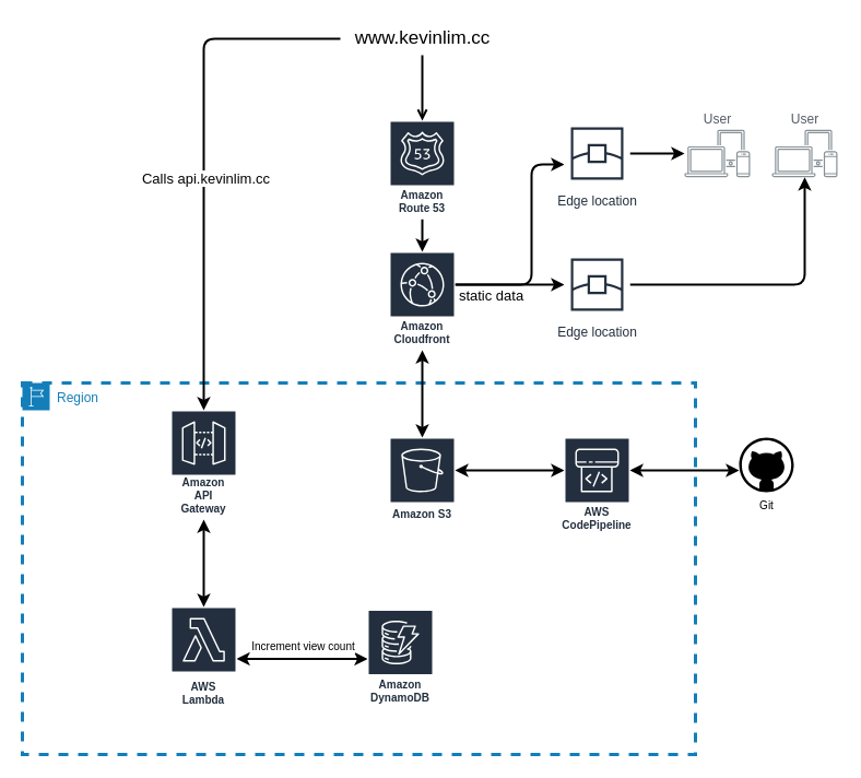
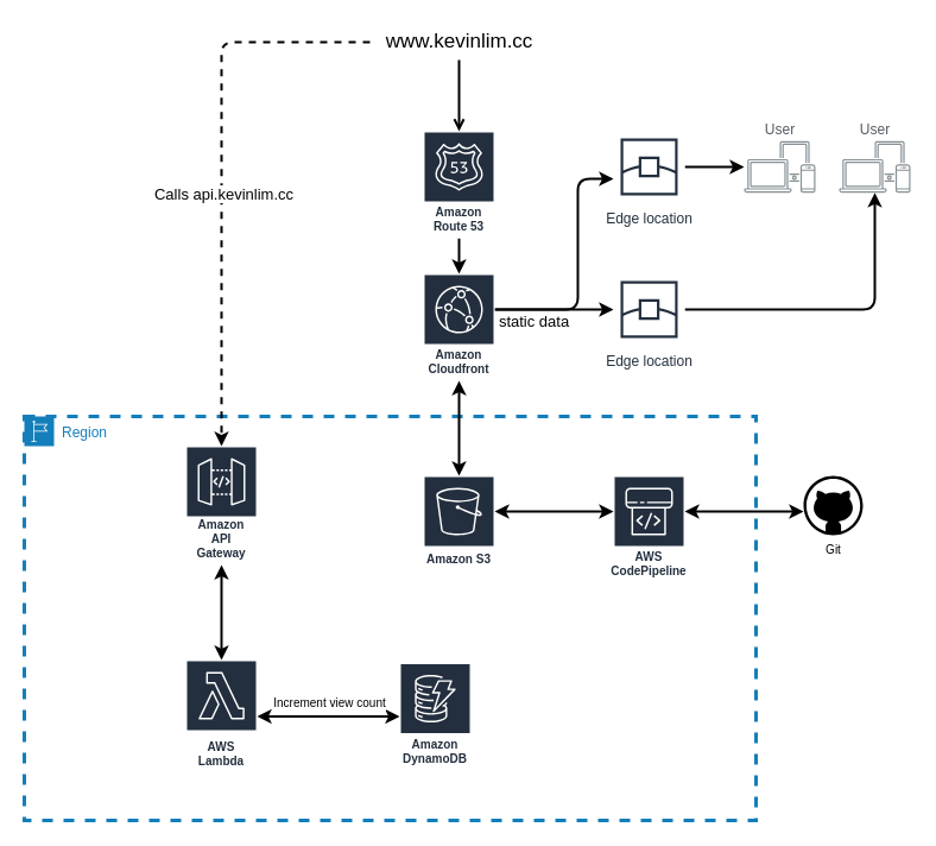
  <mxCell id="0" />
  <mxCell id="1" parent="0" />
  <mxCell id="2" value="Region" style="points=[[0,0],[0.25,0],[0.5,0],[0.75,0],[1,0],[1,0.25],[1,0.5],[1,0.75],[1,1],[0.75,1],[0.5,1],[0.25,1],[0,1],[0,0.75],[0,0.5],[0,0.25]];outlineConnect=0;gradientColor=none;html=1;whiteSpace=wrap;fontSize=12;fontStyle=0;container=1;pointerEvents=0;collapsible=0;recursiveResize=0;shape=mxgraph.aws4.group;grIcon=mxgraph.aws4.group_region;strokeColor=#147EBA;fillColor=none;verticalAlign=top;align=left;spacingLeft=30;fontColor=#147EBA;dashed=1;strokeWidth=3;" vertex="1" parent="1"><mxGeometry x="20" y="350" width="616" height="340" as="geometry" /></mxCell>
  <mxCell id="3" style="edgeStyle=orthogonalEdgeStyle;rounded=0;orthogonalLoop=1;jettySize=auto;html=1;fontSize=13;endArrow=classic;endFill=1;startArrow=classic;startFill=1;strokeWidth=2;" edge="1" parent="2" source="5" target="7"><mxGeometry relative="1" as="geometry" /></mxCell>
  <mxCell id="4" value="Increment view count" style="edgeLabel;html=1;align=center;verticalAlign=middle;resizable=0;points=[];fontSize=10;" vertex="1" connectable="0" parent="3"><mxGeometry x="-0.498" y="1" relative="1" as="geometry"><mxPoint x="30" y="-11" as="offset" /></mxGeometry></mxCell>
  <mxCell id="5" value="AWS Lambda" style="sketch=0;outlineConnect=0;fontColor=#232F3E;gradientColor=none;strokeColor=#ffffff;fillColor=#232F3E;dashed=0;verticalLabelPosition=middle;verticalAlign=bottom;align=center;html=1;whiteSpace=wrap;fontSize=10;fontStyle=1;spacing=3;shape=mxgraph.aws4.productIcon;prIcon=mxgraph.aws4.lambda;" vertex="1" parent="2"><mxGeometry x="136" y="205" width="60" height="95" as="geometry" /></mxCell>
  <mxCell id="6" value="Amazon API Gateway" style="sketch=0;outlineConnect=0;fontColor=#232F3E;gradientColor=none;strokeColor=#ffffff;fillColor=#232F3E;dashed=0;verticalLabelPosition=middle;verticalAlign=bottom;align=center;html=1;whiteSpace=wrap;fontSize=10;fontStyle=1;spacing=3;shape=mxgraph.aws4.productIcon;prIcon=mxgraph.aws4.api_gateway;" vertex="1" parent="2"><mxGeometry x="136" y="25" width="60" height="100" as="geometry" /></mxCell>
  <mxCell id="7" value="Amazon DynamoDB" style="sketch=0;outlineConnect=0;fontColor=#232F3E;gradientColor=none;strokeColor=#ffffff;fillColor=#232F3E;dashed=0;verticalLabelPosition=middle;verticalAlign=bottom;align=center;html=1;whiteSpace=wrap;fontSize=10;fontStyle=1;spacing=3;shape=mxgraph.aws4.productIcon;prIcon=mxgraph.aws4.dynamodb;" vertex="1" parent="2"><mxGeometry x="316" y="207.5" width="60" height="90" as="geometry" /></mxCell>
  <mxCell id="8" value="" style="endArrow=classic;startArrow=classic;html=1;rounded=0;fontSize=17;strokeWidth=2;" edge="1" parent="2" source="5" target="6"><mxGeometry width="50" height="50" relative="1" as="geometry"><mxPoint x="-304" y="150" as="sourcePoint" /><mxPoint x="-254" y="100" as="targetPoint" /></mxGeometry></mxCell>
  <mxCell id="9" value="" style="edgeStyle=orthogonalEdgeStyle;rounded=1;orthogonalLoop=1;jettySize=auto;html=1;fontSize=17;strokeWidth=2;" edge="1" parent="1" source="10" target="13"><mxGeometry relative="1" as="geometry" /></mxCell>
  <mxCell id="10" value="Amazon Route 53" style="sketch=0;outlineConnect=0;fontColor=#232F3E;gradientColor=none;strokeColor=#ffffff;fillColor=#232F3E;dashed=0;verticalLabelPosition=middle;verticalAlign=bottom;align=center;html=1;whiteSpace=wrap;fontSize=10;fontStyle=1;spacing=3;shape=mxgraph.aws4.productIcon;prIcon=mxgraph.aws4.route_53;" vertex="1" parent="1"><mxGeometry x="356" y="110" width="60" height="90" as="geometry" /></mxCell>
  <mxCell id="11" value="" style="edgeStyle=orthogonalEdgeStyle;rounded=1;orthogonalLoop=1;jettySize=auto;html=1;fontSize=17;strokeWidth=2;" edge="1" parent="1" source="13" target="17"><mxGeometry relative="1" as="geometry"><Array as="points"><mxPoint x="436" y="260" /><mxPoint x="436" y="260" /></Array></mxGeometry></mxCell>
  <mxCell id="12" style="edgeStyle=orthogonalEdgeStyle;rounded=1;orthogonalLoop=1;jettySize=auto;html=1;fontSize=17;strokeWidth=2;" edge="1" parent="1" source="13" target="15"><mxGeometry relative="1" as="geometry"><Array as="points"><mxPoint x="486" y="260" /><mxPoint x="486" y="150" /></Array></mxGeometry></mxCell>
  <mxCell id="13" value="Amazon Cloudfront" style="sketch=0;outlineConnect=0;fontColor=#232F3E;gradientColor=none;strokeColor=#ffffff;fillColor=#232F3E;dashed=0;verticalLabelPosition=middle;verticalAlign=bottom;align=center;html=1;whiteSpace=wrap;fontSize=10;fontStyle=1;spacing=3;shape=mxgraph.aws4.productIcon;prIcon=mxgraph.aws4.cloudfront;" vertex="1" parent="1"><mxGeometry x="356" y="230" width="60" height="90" as="geometry" /></mxCell>
  <mxCell id="14" style="edgeStyle=orthogonalEdgeStyle;rounded=1;orthogonalLoop=1;jettySize=auto;html=1;fontSize=17;strokeWidth=2;" edge="1" parent="1" source="15"><mxGeometry relative="1" as="geometry"><mxPoint x="626" y="140" as="targetPoint" /></mxGeometry></mxCell>
  <mxCell id="15" value="Edge location" style="sketch=0;outlineConnect=0;fontColor=#232F3E;gradientColor=none;strokeColor=#232F3E;fillColor=#ffffff;dashed=0;verticalLabelPosition=bottom;verticalAlign=top;align=center;html=1;fontSize=12;fontStyle=0;aspect=fixed;shape=mxgraph.aws4.resourceIcon;resIcon=mxgraph.aws4.edge_location;" vertex="1" parent="1"><mxGeometry x="516" y="110" width="60" height="60" as="geometry" /></mxCell>
  <mxCell id="16" style="edgeStyle=orthogonalEdgeStyle;rounded=1;orthogonalLoop=1;jettySize=auto;html=1;fontSize=17;strokeWidth=2;" edge="1" parent="1" source="17" target="19"><mxGeometry relative="1" as="geometry" /></mxCell>
  <mxCell id="17" value="Edge location" style="sketch=0;outlineConnect=0;fontColor=#232F3E;gradientColor=none;strokeColor=#232F3E;fillColor=#ffffff;dashed=0;verticalLabelPosition=bottom;verticalAlign=top;align=center;html=1;fontSize=12;fontStyle=0;aspect=fixed;shape=mxgraph.aws4.resourceIcon;resIcon=mxgraph.aws4.edge_location;" vertex="1" parent="1"><mxGeometry x="516" y="230" width="60" height="60" as="geometry" /></mxCell>
  <mxCell id="18" value="User" style="sketch=0;outlineConnect=0;gradientColor=none;fontColor=#545B64;strokeColor=none;fillColor=#879196;dashed=0;verticalLabelPosition=top;verticalAlign=bottom;align=center;html=1;fontSize=12;fontStyle=0;aspect=fixed;shape=mxgraph.aws4.illustration_devices;pointerEvents=1;labelBackgroundColor=none;labelPosition=center;" vertex="1" parent="1"><mxGeometry x="626" y="118.1" width="60" height="43.8" as="geometry" /></mxCell>
  <mxCell id="19" value="User" style="sketch=0;outlineConnect=0;gradientColor=none;fontColor=#545B64;strokeColor=none;fillColor=#879196;dashed=0;verticalLabelPosition=top;verticalAlign=bottom;align=center;html=1;fontSize=12;fontStyle=0;aspect=fixed;shape=mxgraph.aws4.illustration_devices;pointerEvents=1;labelBackgroundColor=none;labelPosition=center;" vertex="1" parent="1"><mxGeometry x="706" y="118.1" width="60" height="43.8" as="geometry" /></mxCell>
  <mxCell id="20" value="" style="edgeStyle=orthogonalEdgeStyle;rounded=1;orthogonalLoop=1;jettySize=auto;html=1;strokeColor=default;strokeWidth=2;fontSize=10;startArrow=none;startFill=0;endArrow=open;endFill=1;" edge="1" parent="1" source="21" target="10"><mxGeometry relative="1" as="geometry" /></mxCell>
  <mxCell id="21" value="www.kevinlim.cc" style="text;html=1;align=center;verticalAlign=middle;resizable=0;points=[];autosize=1;strokeColor=none;fillColor=none;fontSize=17;labelBorderColor=none;spacing=2;labelBackgroundColor=none;" vertex="1" parent="1"><mxGeometry x="311" y="20" width="150" height="30" as="geometry" /></mxCell>
  <mxCell id="22" value="" style="endArrow=classic;startArrow=classic;html=1;rounded=1;fontSize=17;strokeWidth=2;strokeColor=default;" edge="1" parent="1" source="23" target="13"><mxGeometry width="50" height="50" relative="1" as="geometry"><mxPoint x="366" y="390" as="sourcePoint" /><mxPoint x="416" y="340" as="targetPoint" /></mxGeometry></mxCell>
  <mxCell id="23" value="Amazon S3" style="sketch=0;outlineConnect=0;fontColor=#232F3E;gradientColor=none;strokeColor=#ffffff;fillColor=#232F3E;dashed=0;verticalLabelPosition=middle;verticalAlign=bottom;align=center;html=1;whiteSpace=wrap;fontSize=10;fontStyle=1;spacing=3;shape=mxgraph.aws4.productIcon;prIcon=mxgraph.aws4.s3;" vertex="1" parent="1"><mxGeometry x="356" y="400" width="60" height="80" as="geometry" /></mxCell>
  <mxCell id="24" value="AWS CodePipeline" style="sketch=0;outlineConnect=0;fontColor=#232F3E;gradientColor=none;strokeColor=#ffffff;fillColor=#232F3E;dashed=0;verticalLabelPosition=middle;verticalAlign=bottom;align=center;html=1;whiteSpace=wrap;fontSize=10;fontStyle=1;spacing=3;shape=mxgraph.aws4.productIcon;prIcon=mxgraph.aws4.codepipeline;" vertex="1" parent="1"><mxGeometry x="516" y="400" width="60" height="90" as="geometry" /></mxCell>
  <mxCell id="25" value="" style="endArrow=classic;startArrow=classic;html=1;rounded=1;fontSize=17;strokeWidth=2;strokeColor=default;" edge="1" parent="1"><mxGeometry width="50" height="50" relative="1" as="geometry"><mxPoint x="416" y="430" as="sourcePoint" /><mxPoint x="516" y="430" as="targetPoint" /></mxGeometry></mxCell>
  <mxCell id="26" value="" style="endArrow=classic;startArrow=classic;html=1;rounded=1;fontSize=17;strokeWidth=2;strokeColor=default;" edge="1" parent="1"><mxGeometry width="50" height="50" relative="1" as="geometry"><mxPoint x="576" y="430" as="sourcePoint" /><mxPoint x="676" y="430" as="targetPoint" /></mxGeometry></mxCell>
  <mxCell id="27" value="static data" style="text;html=1;align=center;verticalAlign=middle;resizable=0;points=[];autosize=1;strokeColor=none;fillColor=none;fontSize=13;" vertex="1" parent="1"><mxGeometry x="409" y="255" width="80" height="30" as="geometry" /></mxCell>
- <mxCell id="28" value="" style="endArrow=classic;html=1;rounded=1;fontSize=13;strokeWidth=2;" edge="1" parent="1" source="21" target="6"><mxGeometry width="50" height="50" relative="1" as="geometry"><mxPoint x="36" y="250" as="sourcePoint" /><mxPoint x="86" y="200" as="targetPoint" /><Array as="points"><mxPoint x="186" y="35" /></Array></mxGeometry></mxCell>
+ <mxCell id="28" value="" style="endArrow=classic;html=1;rounded=1;fontSize=13;strokeWidth=2;dashed=1;" edge="1" parent="1" source="21" target="6"><mxGeometry width="50" height="50" relative="1" as="geometry"><mxPoint x="36" y="250" as="sourcePoint" /><mxPoint x="86" y="200" as="targetPoint" /><Array as="points"><mxPoint x="186" y="35" /></Array></mxGeometry></mxCell>
  <mxCell id="29" value="Calls api.kevinlim.cc" style="edgeLabel;html=1;align=center;verticalAlign=middle;resizable=0;points=[];fontSize=13;" vertex="1" connectable="0" parent="28"><mxGeometry x="0.085" y="1" relative="1" as="geometry"><mxPoint as="offset" /></mxGeometry></mxCell>
  <mxCell id="30" value="Git" style="verticalLabelPosition=bottom;html=1;verticalAlign=top;align=center;strokeColor=none;fillColor=#000000;shape=mxgraph.azure.github_code;pointerEvents=1;labelBackgroundColor=none;labelBorderColor=none;strokeWidth=3;fontSize=10;" vertex="1" parent="1"><mxGeometry x="676" y="400" width="50" height="50" as="geometry" /></mxCell>
